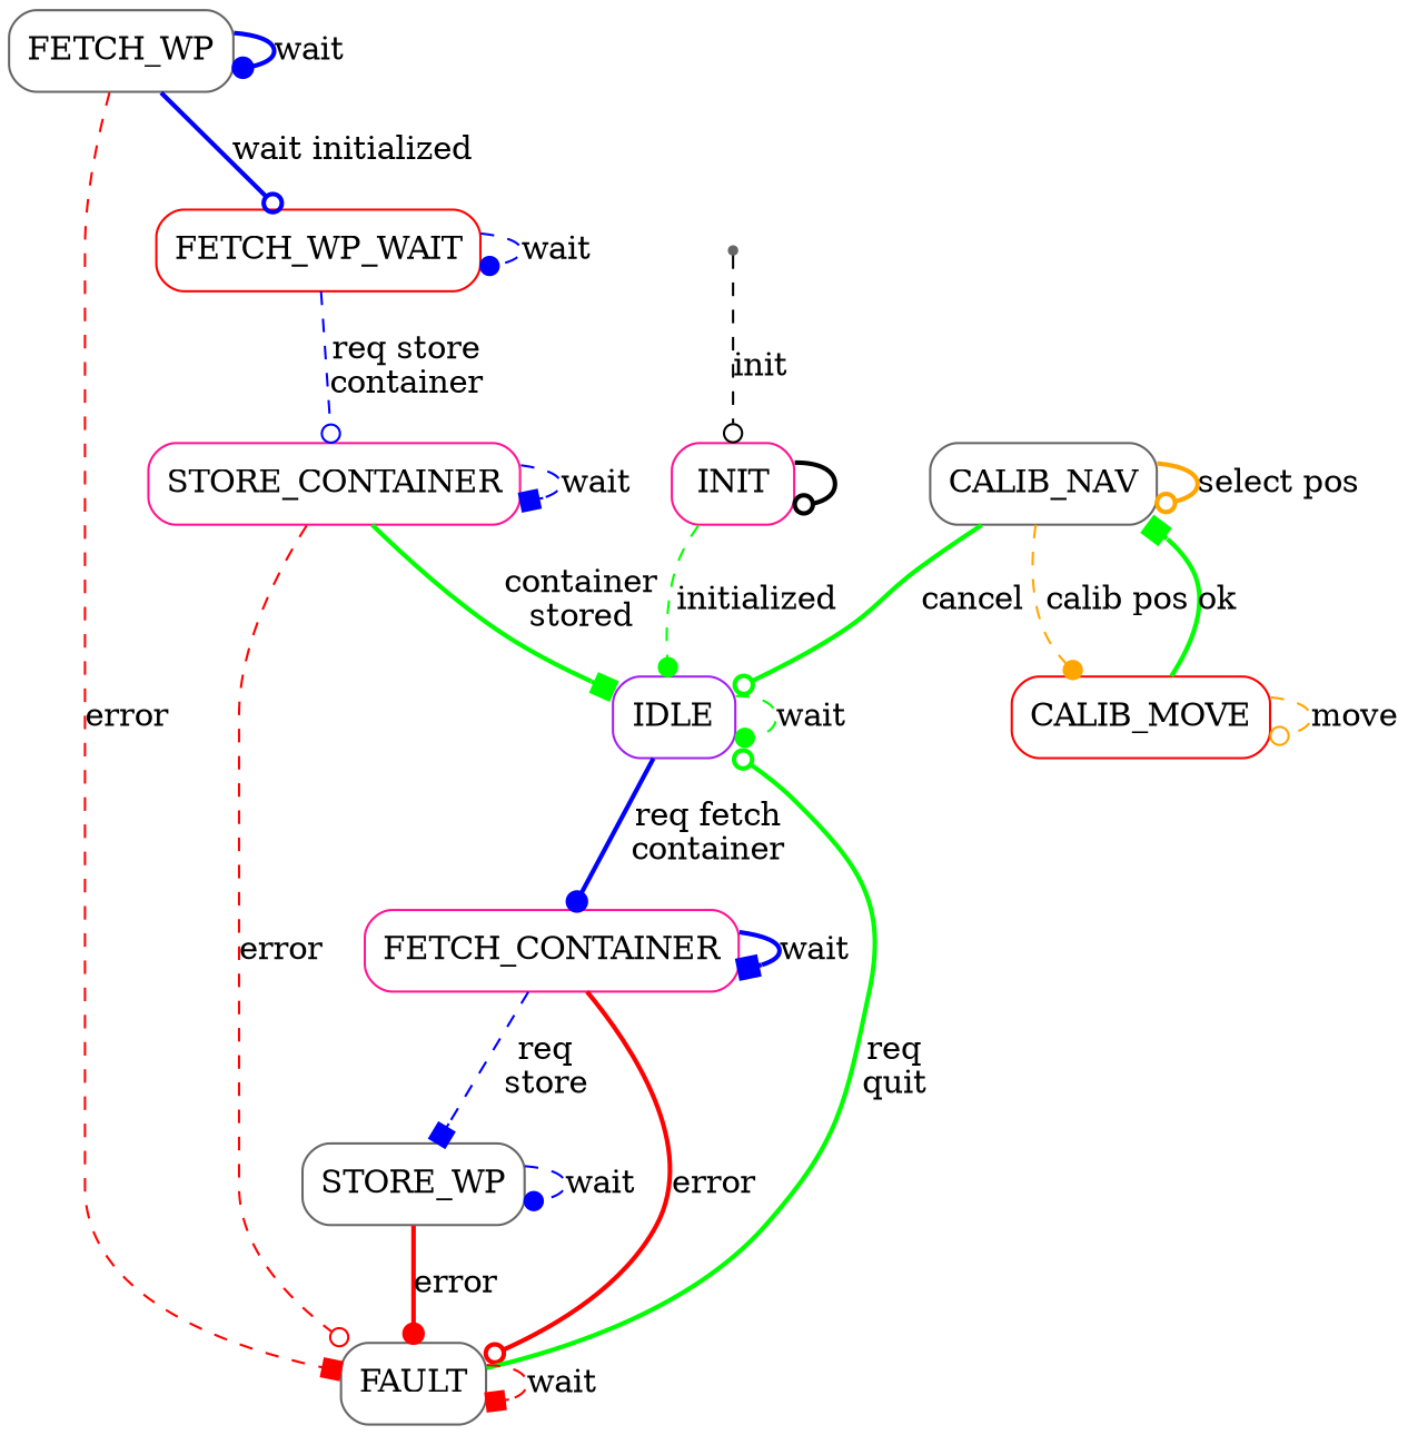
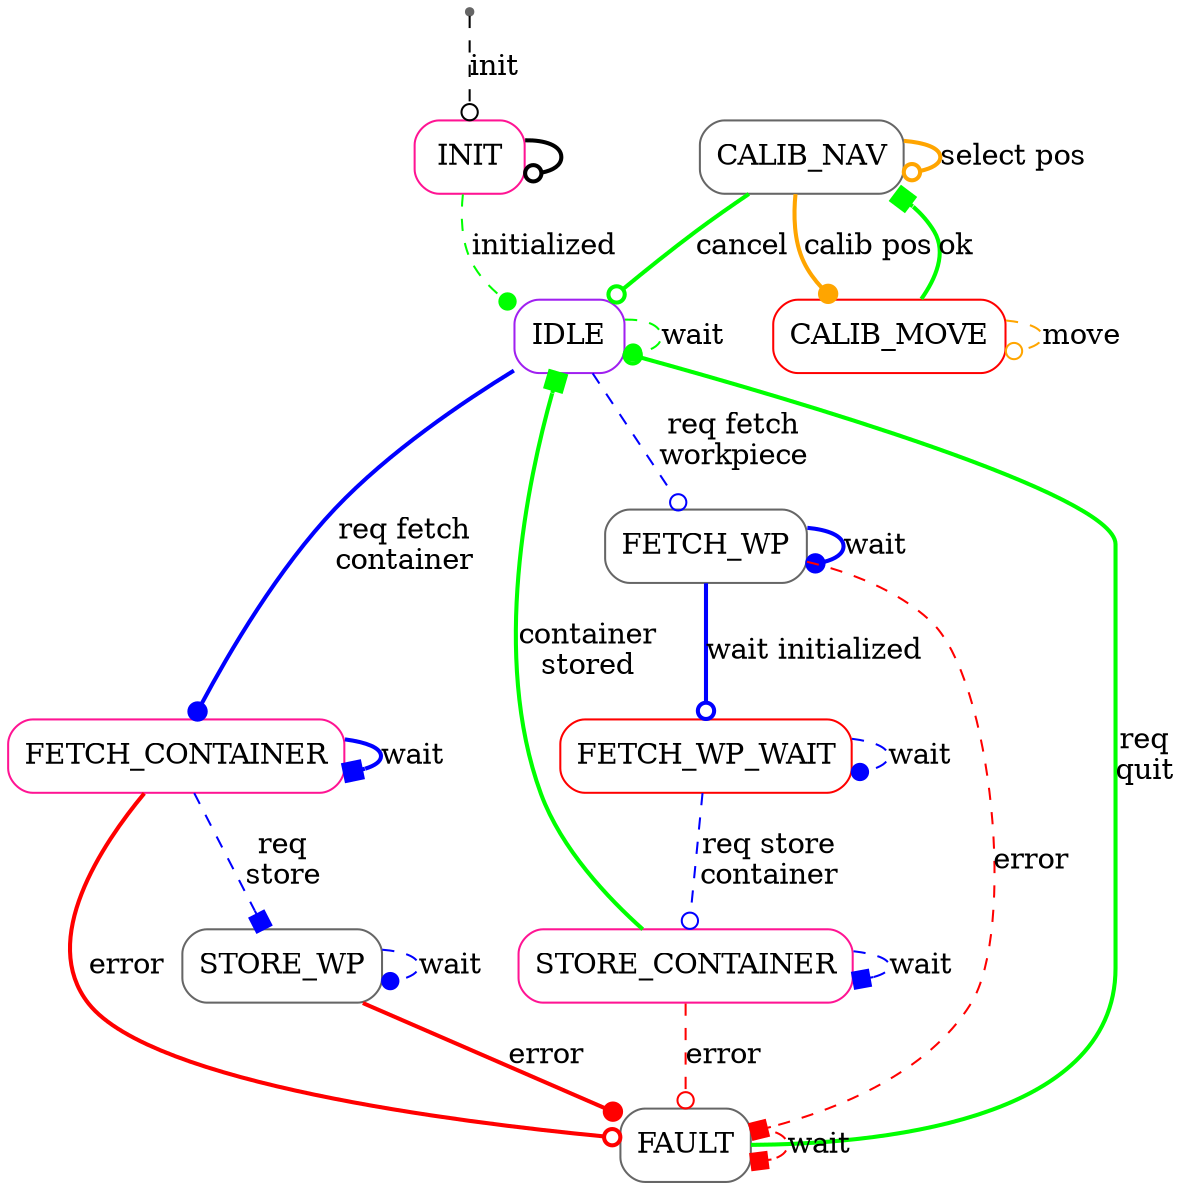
  digraph {
    node [color=gray40 shape=Mrecord]
    edge [arrowhead=odot color=blue style=dashed]
    n1 [color=purple label=IDLE]
    n2 [color=deeppink label=FETCH_CONTAINER]
    n3 [label=FETCH_WP]
    n4 [label=FAULT]
    n5 [label=STORE_WP]
    n6 [color=red label=FETCH_WP_WAIT]
    n7 [color=deeppink label=INIT]
    n8 [color=deeppink label=STORE_CONTAINER]
    n9 [label=CALIB_NAV]
    n10 [color=red label=CALIB_MOVE]
    n11 [label=entry0 shape=point]
    n1 -> n1 [arrowhead=dot color=green label=wait]
    n1 -> n2 [arrowhead=dot label="req fetch\ncontainer" style=bold]
+   n1 -> n3 [label="req fetch\nworkpiece"]
    n2 -> n2 [arrowhead=box label=wait style=bold]
    n2 -> n4 [color=red label=error style=bold]
    n2 -> n5 [arrowhead=box label="req\nstore"]
    n3 -> n3 [arrowhead=dot label=wait style=bold]
    n3 -> n4 [arrowhead=box color=red label=error]
    n3 -> n6 [label="wait initialized" style=bold]
    n4 -> n1 [color=green label="req\nquit" style=bold]
    n4 -> n4 [arrowhead=box color=red label=wait]
    n5 -> n4 [arrowhead=dot color=red label=error style=bold]
    n5 -> n5 [arrowhead=dot label=wait]
    n6 -> n6 [arrowhead=dot label=wait]
    n6 -> n8 [label="req store\ncontainer"]
    n7 -> n1 [arrowhead=dot color=green label=initialized]
    n7 -> n7 [style=bold color=""]
    n8 -> n1 [arrowhead=box color=green label="container\nstored" style=bold]
    n8 -> n4 [color=red label=error]
    n8 -> n8 [arrowhead=box label=wait]
    n9 -> n1 [color=green label=cancel style=bold]
    n9 -> n9 [color=orange label="select pos" style=bold]
-   n9 -> n10 [arrowhead=dot color=orange label="calib pos"]
+   n9 -> n10 [arrowhead=dot color=orange label="calib pos" style=bold]
    n10 -> n9 [arrowhead=box color=green label=ok style=bold]
    n10 -> n10 [color=orange label=move]
    n11 -> n7 [color=black label=init]
  }
